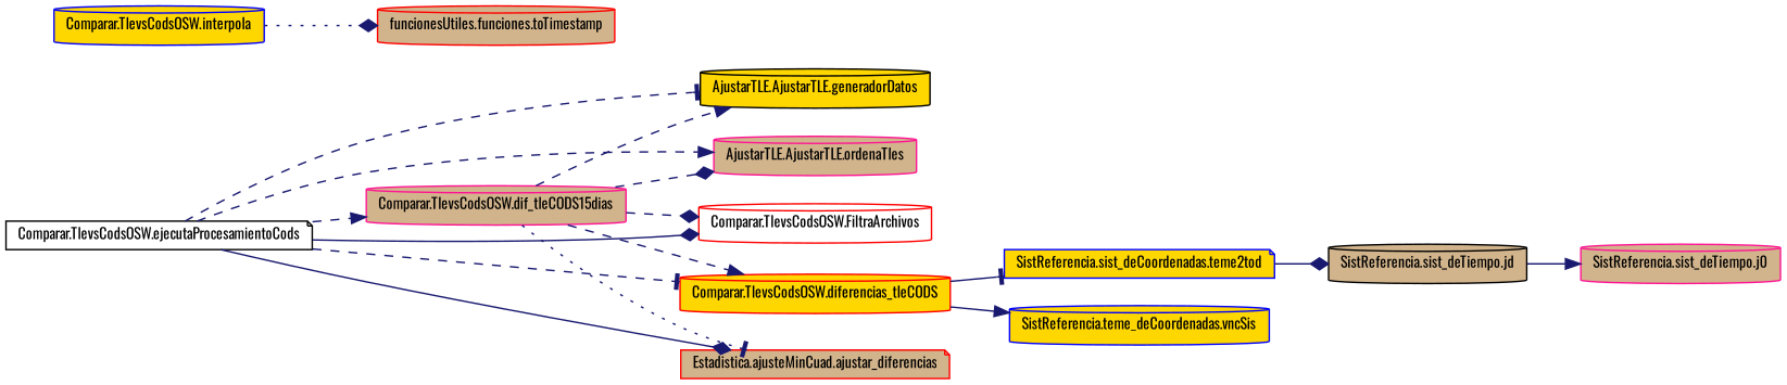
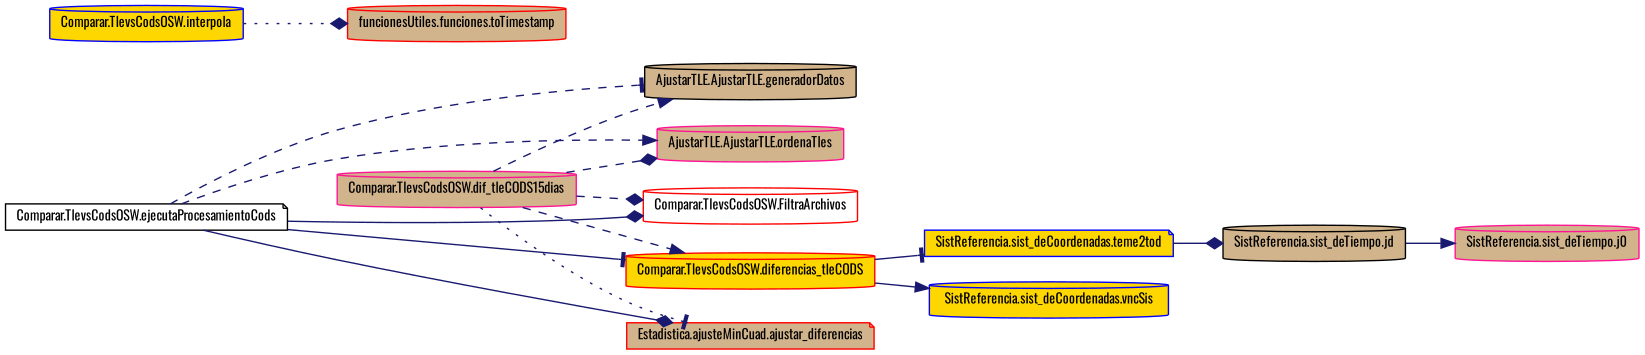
  digraph {
    fontname=Oswald
    rankdir=LR
    node [color=red fillcolor=tan fontname=Oswald fontsize=10 shape=cylinder style=filled]
    edge [arrowhead=normal color=midnightblue fontname=Oswald fontsize=10 labelfontname=Helvetica labelfontsize=10 style=dashed]
    n1 [color=black fillcolor=white fontcolor=black height=0.2 label="Comparar.TlevsCodsOSW.ejecutaProcesamientoCods" shape=note width=0.4]
-   n2 [color=black fillcolor=gold height=0.2 label="AjustarTLE.AjustarTLE.generadorDatos" width=0.4]
+   n2 [color=black height=0.2 label="AjustarTLE.AjustarTLE.generadorDatos" width=0.4]
    n3 [color=deeppink height=0.2 label="AjustarTLE.AjustarTLE.ordenaTles" width=0.4]
    n4 [fillcolor=white height=0.2 label="Comparar.TlevsCodsOSW.FiltraArchivos" width=0.4]
    n5 [fillcolor=gold height=0.2 label="Comparar.TlevsCodsOSW.diferencias_tleCODS" width=0.4]
    n6 [color=deeppink height=0.2 label="Comparar.TlevsCodsOSW.dif_tleCODS15dias" width=0.4]
    n7 [height=0.2 label="Estadistica.ajusteMinCuad.ajustar_diferencias" shape=note width=0.4]
    n8 [color=blue fillcolor=gold height=0.2 label="SistReferencia.sist_deCoordenadas.teme2tod" shape=note width=0.4]
-   n9 [color=blue fillcolor=gold height=0.2 label="SistReferencia.teme_deCoordenadas.vncSis" width=0.4]
+   n9 [color=blue fillcolor=gold height=0.2 label="SistReferencia.sist_deCoordenadas.vncSis" width=0.4]
    n10 [color=blue fillcolor=gold height=0.2 label="Comparar.TlevsCodsOSW.interpola" width=0.4]
    n11 [height=0.2 label="funcionesUtiles.funciones.toTimestamp" width=0.4]
    n12 [color=black height=0.2 label="SistReferencia.sist_deTiempo.jd" width=0.4]
    n13 [color=deeppink height=0.2 label="SistReferencia.sist_deTiempo.j0" width=0.4]
    n1 -> n2 [arrowhead=tee]
    n1 -> n3
    n1 -> n4 [arrowhead=diamond style=solid]
-   n1 -> n5 [arrowhead=tee]
-   n1 -> n6
+   n1 -> n5 [arrowhead=tee style=solid]
    n1 -> n7 [arrowhead=diamond style=solid]
    n5 -> n8 [arrowhead=tee style=solid]
    n5 -> n9 [style=solid]
    n6 -> n2
    n6 -> n3 [arrowhead=diamond]
    n6 -> n4 [arrowhead=diamond]
    n6 -> n5
    n6 -> n7 [arrowhead=tee style=dotted]
    n8 -> n12 [arrowhead=diamond style=solid]
    n10 -> n11 [arrowhead=diamond style=dotted]
    n12 -> n13 [style=solid]
  }
